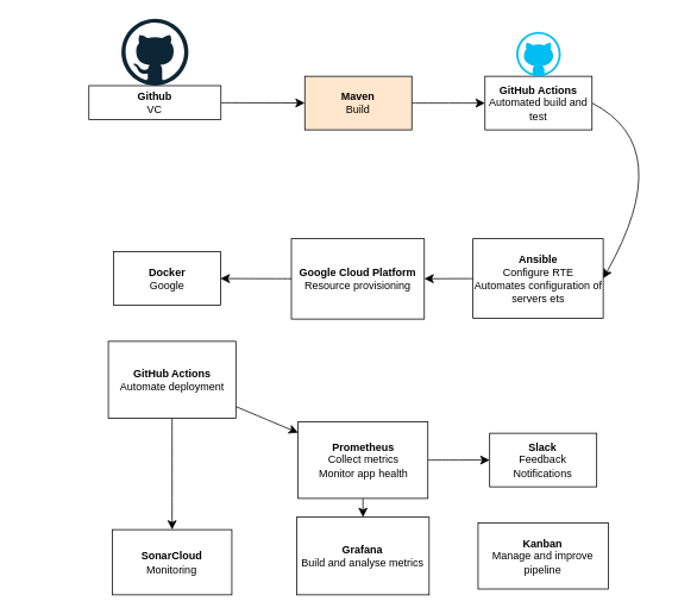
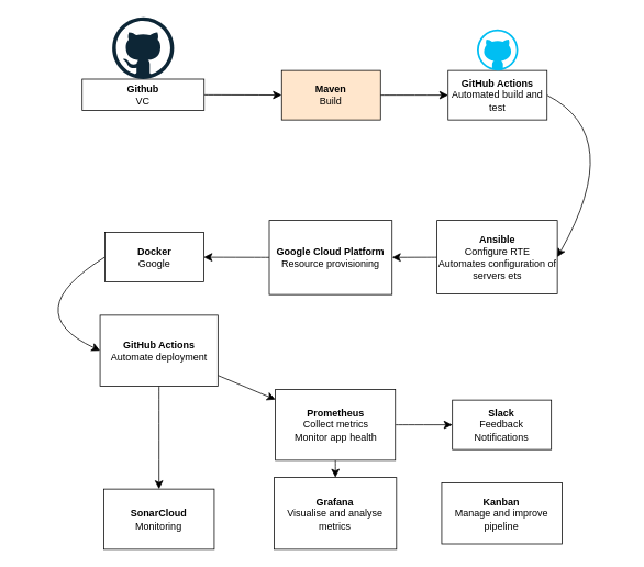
  <mxCell id="0" />
  <mxCell id="1" parent="0" />
  <mxCell id="2" value="" style="edgeStyle=none;curved=1;rounded=0;orthogonalLoop=1;jettySize=auto;html=1;fontSize=12;startSize=8;endSize=8;" parent="1" source="3" target="5" edge="1"><mxGeometry relative="1" as="geometry" /></mxCell>
  <mxCell id="3" value="&lt;b&gt;Github&lt;/b&gt;&lt;div&gt;VC&lt;/div&gt;" style="rounded=0;whiteSpace=wrap;html=1;" parent="1" vertex="1"><mxGeometry x="99" y="95.5" width="148" height="38" as="geometry" /></mxCell>
  <mxCell id="4" value="" style="edgeStyle=none;curved=1;rounded=0;orthogonalLoop=1;jettySize=auto;html=1;fontSize=12;startSize=8;endSize=8;" parent="1" source="5" target="7" edge="1"><mxGeometry relative="1" as="geometry" /></mxCell>
  <mxCell id="5" value="&lt;b&gt;Maven&lt;/b&gt;&lt;div&gt;Build&lt;/div&gt;" style="rounded=0;whiteSpace=wrap;html=1;fillColor=#ffe6cc;" parent="1" vertex="1"><mxGeometry x="341" y="85" width="120" height="60" as="geometry" /></mxCell>
  <mxCell id="6" value="" style="edgeStyle=none;curved=1;rounded=0;orthogonalLoop=1;jettySize=auto;html=1;fontSize=12;startSize=8;endSize=8;exitX=1;exitY=0.5;exitDx=0;exitDy=0;entryX=1;entryY=0.5;entryDx=0;entryDy=0;" parent="1" source="7" target="13" edge="1"><mxGeometry relative="1" as="geometry"><Array as="points"><mxPoint x="759" y="164" /></Array></mxGeometry></mxCell>
  <mxCell id="7" value="&lt;b&gt;GitHub Actions&lt;/b&gt;&lt;div&gt;Automated build and test&lt;/div&gt;" style="rounded=0;whiteSpace=wrap;html=1;" parent="1" vertex="1"><mxGeometry x="543" y="85" width="120" height="60" as="geometry" /></mxCell>
+ <mxCell id="8" value="" style="edgeStyle=none;curved=1;rounded=0;orthogonalLoop=1;jettySize=auto;html=1;fontSize=12;startSize=8;endSize=8;exitX=0;exitY=0.5;exitDx=0;exitDy=0;entryX=0;entryY=0.5;entryDx=0;entryDy=0;" parent="1" source="9" target="16" edge="1"><mxGeometry relative="1" as="geometry"><Array as="points"><mxPoint x="20" y="378" /></Array></mxGeometry></mxCell>
  <mxCell id="9" value="&lt;b&gt;Docker&lt;/b&gt;&lt;div&gt;Google&lt;/div&gt;" style="rounded=0;whiteSpace=wrap;html=1;" parent="1" vertex="1"><mxGeometry x="126.5" y="281.5" width="120" height="60" as="geometry" /></mxCell>
  <mxCell id="10" value="" style="edgeStyle=none;curved=1;rounded=0;orthogonalLoop=1;jettySize=auto;html=1;fontSize=12;startSize=8;endSize=8;" parent="1" source="11" target="9" edge="1"><mxGeometry relative="1" as="geometry" /></mxCell>
  <mxCell id="11" value="&lt;b&gt;Google Cloud Platform&lt;/b&gt;&lt;div&gt;Resource provisioning&lt;/div&gt;" style="rounded=0;whiteSpace=wrap;html=1;" parent="1" vertex="1"><mxGeometry x="326" y="267" width="149" height="90" as="geometry" /></mxCell>
  <mxCell id="12" value="" style="edgeStyle=none;curved=1;rounded=0;orthogonalLoop=1;jettySize=auto;html=1;fontSize=12;startSize=8;endSize=8;" parent="1" source="13" target="11" edge="1"><mxGeometry relative="1" as="geometry" /></mxCell>
  <mxCell id="13" value="&lt;b&gt;Ansible&lt;/b&gt;&lt;div&gt;Configure RTE&lt;/div&gt;&lt;div&gt;Automates configuration of servers ets&lt;/div&gt;" style="rounded=0;whiteSpace=wrap;html=1;" parent="1" vertex="1"><mxGeometry x="529.5" y="267" width="146" height="89" as="geometry" /></mxCell>
  <mxCell id="14" value="" style="edgeStyle=none;curved=1;rounded=0;orthogonalLoop=1;jettySize=auto;html=1;fontSize=12;startSize=8;endSize=8;" parent="1" source="16" target="19" edge="1"><mxGeometry relative="1" as="geometry" /></mxCell>
  <mxCell id="15" value="" style="edgeStyle=none;curved=1;rounded=0;orthogonalLoop=1;jettySize=auto;html=1;fontSize=12;startSize=8;endSize=8;" parent="1" source="16" target="25" edge="1"><mxGeometry relative="1" as="geometry" /></mxCell>
  <mxCell id="16" value="&lt;b&gt;GitHub Actions&lt;/b&gt;&lt;br&gt;&lt;div&gt;Automate deployment&lt;/div&gt;" style="rounded=0;whiteSpace=wrap;html=1;" parent="1" vertex="1"><mxGeometry x="120.75" y="382" width="143" height="86" as="geometry" /></mxCell>
  <mxCell id="17" value="" style="edgeStyle=none;curved=1;rounded=0;orthogonalLoop=1;jettySize=auto;html=1;fontSize=12;startSize=8;endSize=8;" parent="1" source="19" target="20" edge="1"><mxGeometry relative="1" as="geometry" /></mxCell>
  <mxCell id="18" value="" style="edgeStyle=none;curved=1;rounded=0;orthogonalLoop=1;jettySize=auto;html=1;fontSize=12;startSize=8;endSize=8;" parent="1" source="19" target="22" edge="1"><mxGeometry relative="1" as="geometry" /></mxCell>
  <mxCell id="19" value="&lt;b&gt;Prometheus&lt;/b&gt;&lt;div&gt;Collect metrics&lt;/div&gt;&lt;div&gt;Monitor app health&lt;/div&gt;" style="rounded=0;whiteSpace=wrap;html=1;" parent="1" vertex="1"><mxGeometry x="333.5" y="472" width="145.5" height="86" as="geometry" /></mxCell>
  <mxCell id="20" value="&lt;b&gt;Slack&lt;/b&gt;&lt;div&gt;Feedback&lt;/div&gt;&lt;div&gt;Notifications&lt;/div&gt;" style="rounded=0;whiteSpace=wrap;html=1;" parent="1" vertex="1"><mxGeometry x="548.25" y="485" width="120" height="60" as="geometry" /></mxCell>
  <mxCell id="21" value="Kanban&lt;div&gt;&lt;span style=&quot;font-weight: normal;&quot;&gt;Manage and improve pipeline&lt;/span&gt;&lt;/div&gt;" style="rounded=0;whiteSpace=wrap;html=1;fontStyle=1" parent="1" vertex="1"><mxGeometry x="535.25" y="585.5" width="146" height="74" as="geometry" /></mxCell>
- <mxCell id="22" value="&lt;b&gt;Grafana&lt;/b&gt;&lt;div&gt;Build and analyse metrics&lt;/div&gt;" style="rounded=0;whiteSpace=wrap;html=1;" parent="1" vertex="1"><mxGeometry x="332.06" y="579" width="148.37" height="87" as="geometry" /></mxCell>
+ <mxCell id="22" value="&lt;b&gt;Grafana&lt;/b&gt;&lt;div&gt;Visualise and analyse metrics&lt;/div&gt;" style="rounded=0;whiteSpace=wrap;html=1;" parent="1" vertex="1"><mxGeometry x="332.06" y="579" width="148.37" height="87" as="geometry" /></mxCell>
  <mxCell id="23" style="edgeStyle=none;curved=1;rounded=0;orthogonalLoop=1;jettySize=auto;html=1;exitX=0;exitY=0.25;exitDx=0;exitDy=0;fontSize=12;startSize=8;endSize=8;" parent="1" source="22" target="22" edge="1"><mxGeometry relative="1" as="geometry" /></mxCell>
  <mxCell id="24" value="" style="dashed=0;outlineConnect=0;html=1;align=center;labelPosition=center;verticalLabelPosition=bottom;verticalAlign=top;shape=mxgraph.weblogos.github" parent="1" vertex="1"><mxGeometry x="135.5" y="20.5" width="75" height="75" as="geometry" /></mxCell>
  <mxCell id="25" value="&lt;b&gt;SonarCloud&lt;/b&gt;&lt;div&gt;Monitoring&lt;/div&gt;" style="whiteSpace=wrap;html=1;rounded=0;" parent="1" vertex="1"><mxGeometry x="125.25" y="593" width="134" height="73" as="geometry" /></mxCell>
  <mxCell id="26" value="" style="verticalLabelPosition=bottom;html=1;verticalAlign=top;align=center;strokeColor=none;fillColor=#00BEF2;shape=mxgraph.azure.github_code;pointerEvents=1;" vertex="1" parent="1"><mxGeometry x="578" y="35" width="50" height="50" as="geometry" /></mxCell>
